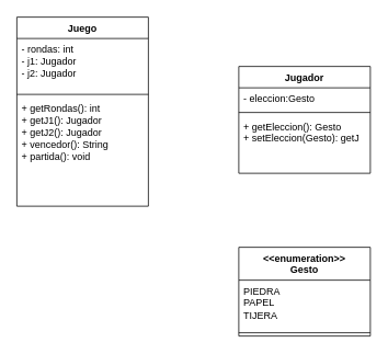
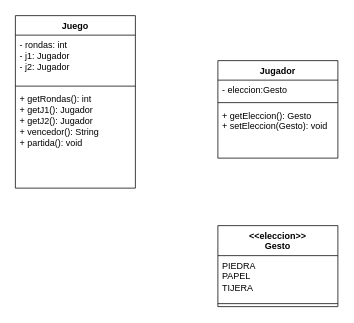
  <mxCell id="0" />
  <mxCell id="1" parent="0" />
  <mxCell id="2" value="Juego" style="swimlane;fontStyle=1;align=center;verticalAlign=top;childLayout=stackLayout;horizontal=1;startSize=26;horizontalStack=0;resizeParent=1;resizeParentMax=0;resizeLast=0;collapsible=1;marginBottom=0;whiteSpace=wrap;html=1;" vertex="1" parent="1"><mxGeometry x="20" y="20" width="160" height="230" as="geometry" /></mxCell>
  <mxCell id="3" value="- rondas: int&lt;br&gt;- j1: Jugador&lt;br&gt;- j2: Jugador" style="text;strokeColor=none;fillColor=none;align=left;verticalAlign=top;spacingLeft=4;spacingRight=4;overflow=hidden;rotatable=0;points=[[0,0.5],[1,0.5]];portConstraint=eastwest;whiteSpace=wrap;html=1;" vertex="1" parent="2"><mxGeometry y="26" width="160" height="64" as="geometry" /></mxCell>
  <mxCell id="4" value="" style="line;strokeWidth=1;fillColor=none;align=left;verticalAlign=middle;spacingTop=-1;spacingLeft=3;spacingRight=3;rotatable=0;labelPosition=right;points=[];portConstraint=eastwest;strokeColor=inherit;" vertex="1" parent="2"><mxGeometry y="90" width="160" height="8" as="geometry" /></mxCell>
  <mxCell id="5" value="+ getRondas(): int&lt;br&gt;+ getJ1(): Jugador&lt;br&gt;+ getJ2(): Jugador&lt;br&gt;+ vencedor(): String&lt;br&gt;+ partida(): void" style="text;strokeColor=none;fillColor=none;align=left;verticalAlign=top;spacingLeft=4;spacingRight=4;overflow=hidden;rotatable=0;points=[[0,0.5],[1,0.5]];portConstraint=eastwest;whiteSpace=wrap;html=1;" vertex="1" parent="2"><mxGeometry y="98" width="160" height="132" as="geometry" /></mxCell>
  <mxCell id="6" value="Jugador" style="swimlane;fontStyle=1;align=center;verticalAlign=top;childLayout=stackLayout;horizontal=1;startSize=26;horizontalStack=0;resizeParent=1;resizeParentMax=0;resizeLast=0;collapsible=1;marginBottom=0;whiteSpace=wrap;html=1;" vertex="1" parent="1"><mxGeometry x="290" y="80" width="160" height="130" as="geometry" /></mxCell>
  <mxCell id="7" value="- eleccion:Gesto" style="text;strokeColor=none;fillColor=none;align=left;verticalAlign=top;spacingLeft=4;spacingRight=4;overflow=hidden;rotatable=0;points=[[0,0.5],[1,0.5]];portConstraint=eastwest;whiteSpace=wrap;html=1;" vertex="1" parent="6"><mxGeometry y="26" width="160" height="26" as="geometry" /></mxCell>
  <mxCell id="8" value="" style="line;strokeWidth=1;fillColor=none;align=left;verticalAlign=middle;spacingTop=-1;spacingLeft=3;spacingRight=3;rotatable=0;labelPosition=right;points=[];portConstraint=eastwest;strokeColor=inherit;" vertex="1" parent="6"><mxGeometry y="52" width="160" height="8" as="geometry" /></mxCell>
- <mxCell id="9" value="+ getEleccion(): Gesto&lt;br&gt;+ setEleccion(Gesto): getJ" style="text;strokeColor=none;fillColor=none;align=left;verticalAlign=top;spacingLeft=4;spacingRight=4;overflow=hidden;rotatable=0;points=[[0,0.5],[1,0.5]];portConstraint=eastwest;whiteSpace=wrap;html=1;" vertex="1" parent="6"><mxGeometry y="60" width="160" height="70" as="geometry" /></mxCell>
- <mxCell id="10" value="&amp;lt;&amp;lt;enumeration&amp;gt;&amp;gt;&lt;br&gt;Gesto" style="swimlane;fontStyle=1;align=center;verticalAlign=top;childLayout=stackLayout;horizontal=1;startSize=40;horizontalStack=0;resizeParent=1;resizeParentMax=0;resizeLast=0;collapsible=1;marginBottom=0;whiteSpace=wrap;html=1;" vertex="1" parent="1"><mxGeometry x="290" y="300" width="160" height="108" as="geometry" /></mxCell>
+ <mxCell id="9" value="+ getEleccion(): Gesto&lt;br&gt;+ setEleccion(Gesto): void" style="text;strokeColor=none;fillColor=none;align=left;verticalAlign=top;spacingLeft=4;spacingRight=4;overflow=hidden;rotatable=0;points=[[0,0.5],[1,0.5]];portConstraint=eastwest;whiteSpace=wrap;html=1;" vertex="1" parent="6"><mxGeometry y="60" width="160" height="70" as="geometry" /></mxCell>
+ <mxCell id="10" value="&amp;lt;&amp;lt;eleccion&amp;gt;&amp;gt;&lt;br&gt;Gesto" style="swimlane;fontStyle=1;align=center;verticalAlign=top;childLayout=stackLayout;horizontal=1;startSize=40;horizontalStack=0;resizeParent=1;resizeParentMax=0;resizeLast=0;collapsible=1;marginBottom=0;whiteSpace=wrap;html=1;" vertex="1" parent="1"><mxGeometry x="290" y="300" width="160" height="108" as="geometry" /></mxCell>
  <mxCell id="11" value="PIEDRA&lt;br&gt;PAPEL&lt;br&gt;TIJERA" style="text;strokeColor=none;fillColor=none;align=left;verticalAlign=top;spacingLeft=4;spacingRight=4;overflow=hidden;rotatable=0;points=[[0,0.5],[1,0.5]];portConstraint=eastwest;whiteSpace=wrap;html=1;" vertex="1" parent="10"><mxGeometry y="40" width="160" height="60" as="geometry" /></mxCell>
  <mxCell id="12" value="" style="line;strokeWidth=1;fillColor=none;align=left;verticalAlign=middle;spacingTop=-1;spacingLeft=3;spacingRight=3;rotatable=0;labelPosition=right;points=[];portConstraint=eastwest;strokeColor=inherit;" vertex="1" parent="10"><mxGeometry y="100" width="160" height="8" as="geometry" /></mxCell>
